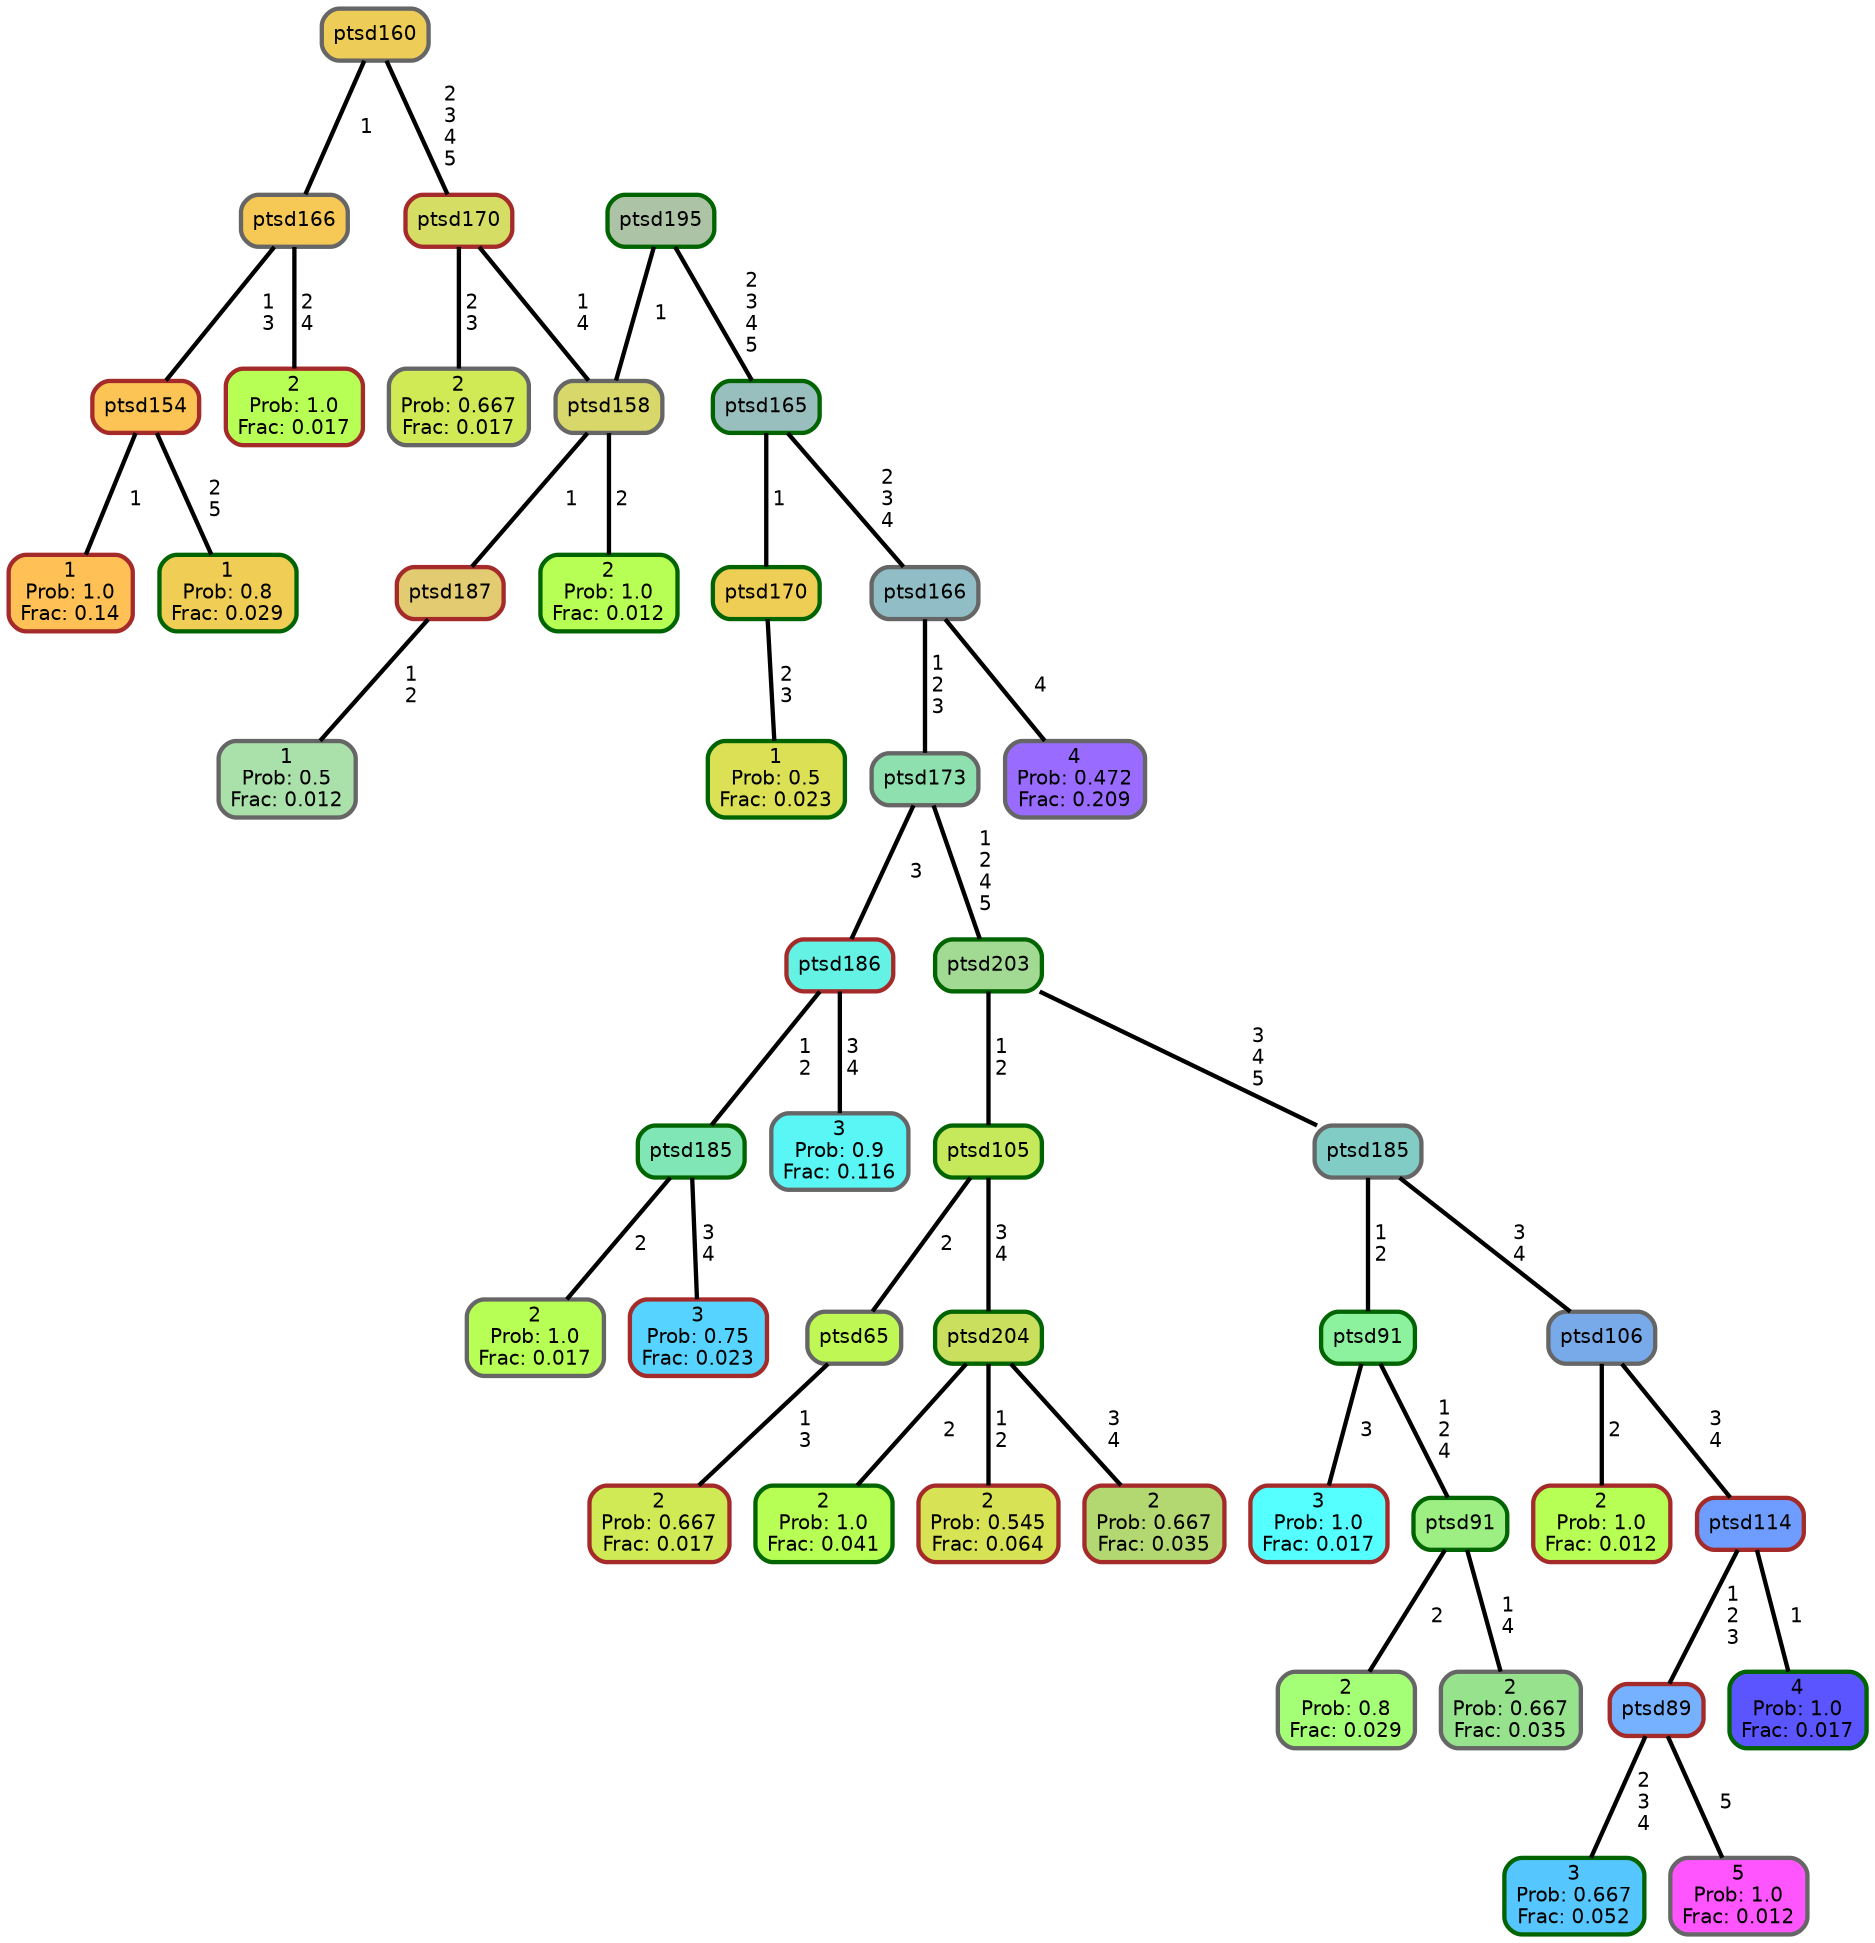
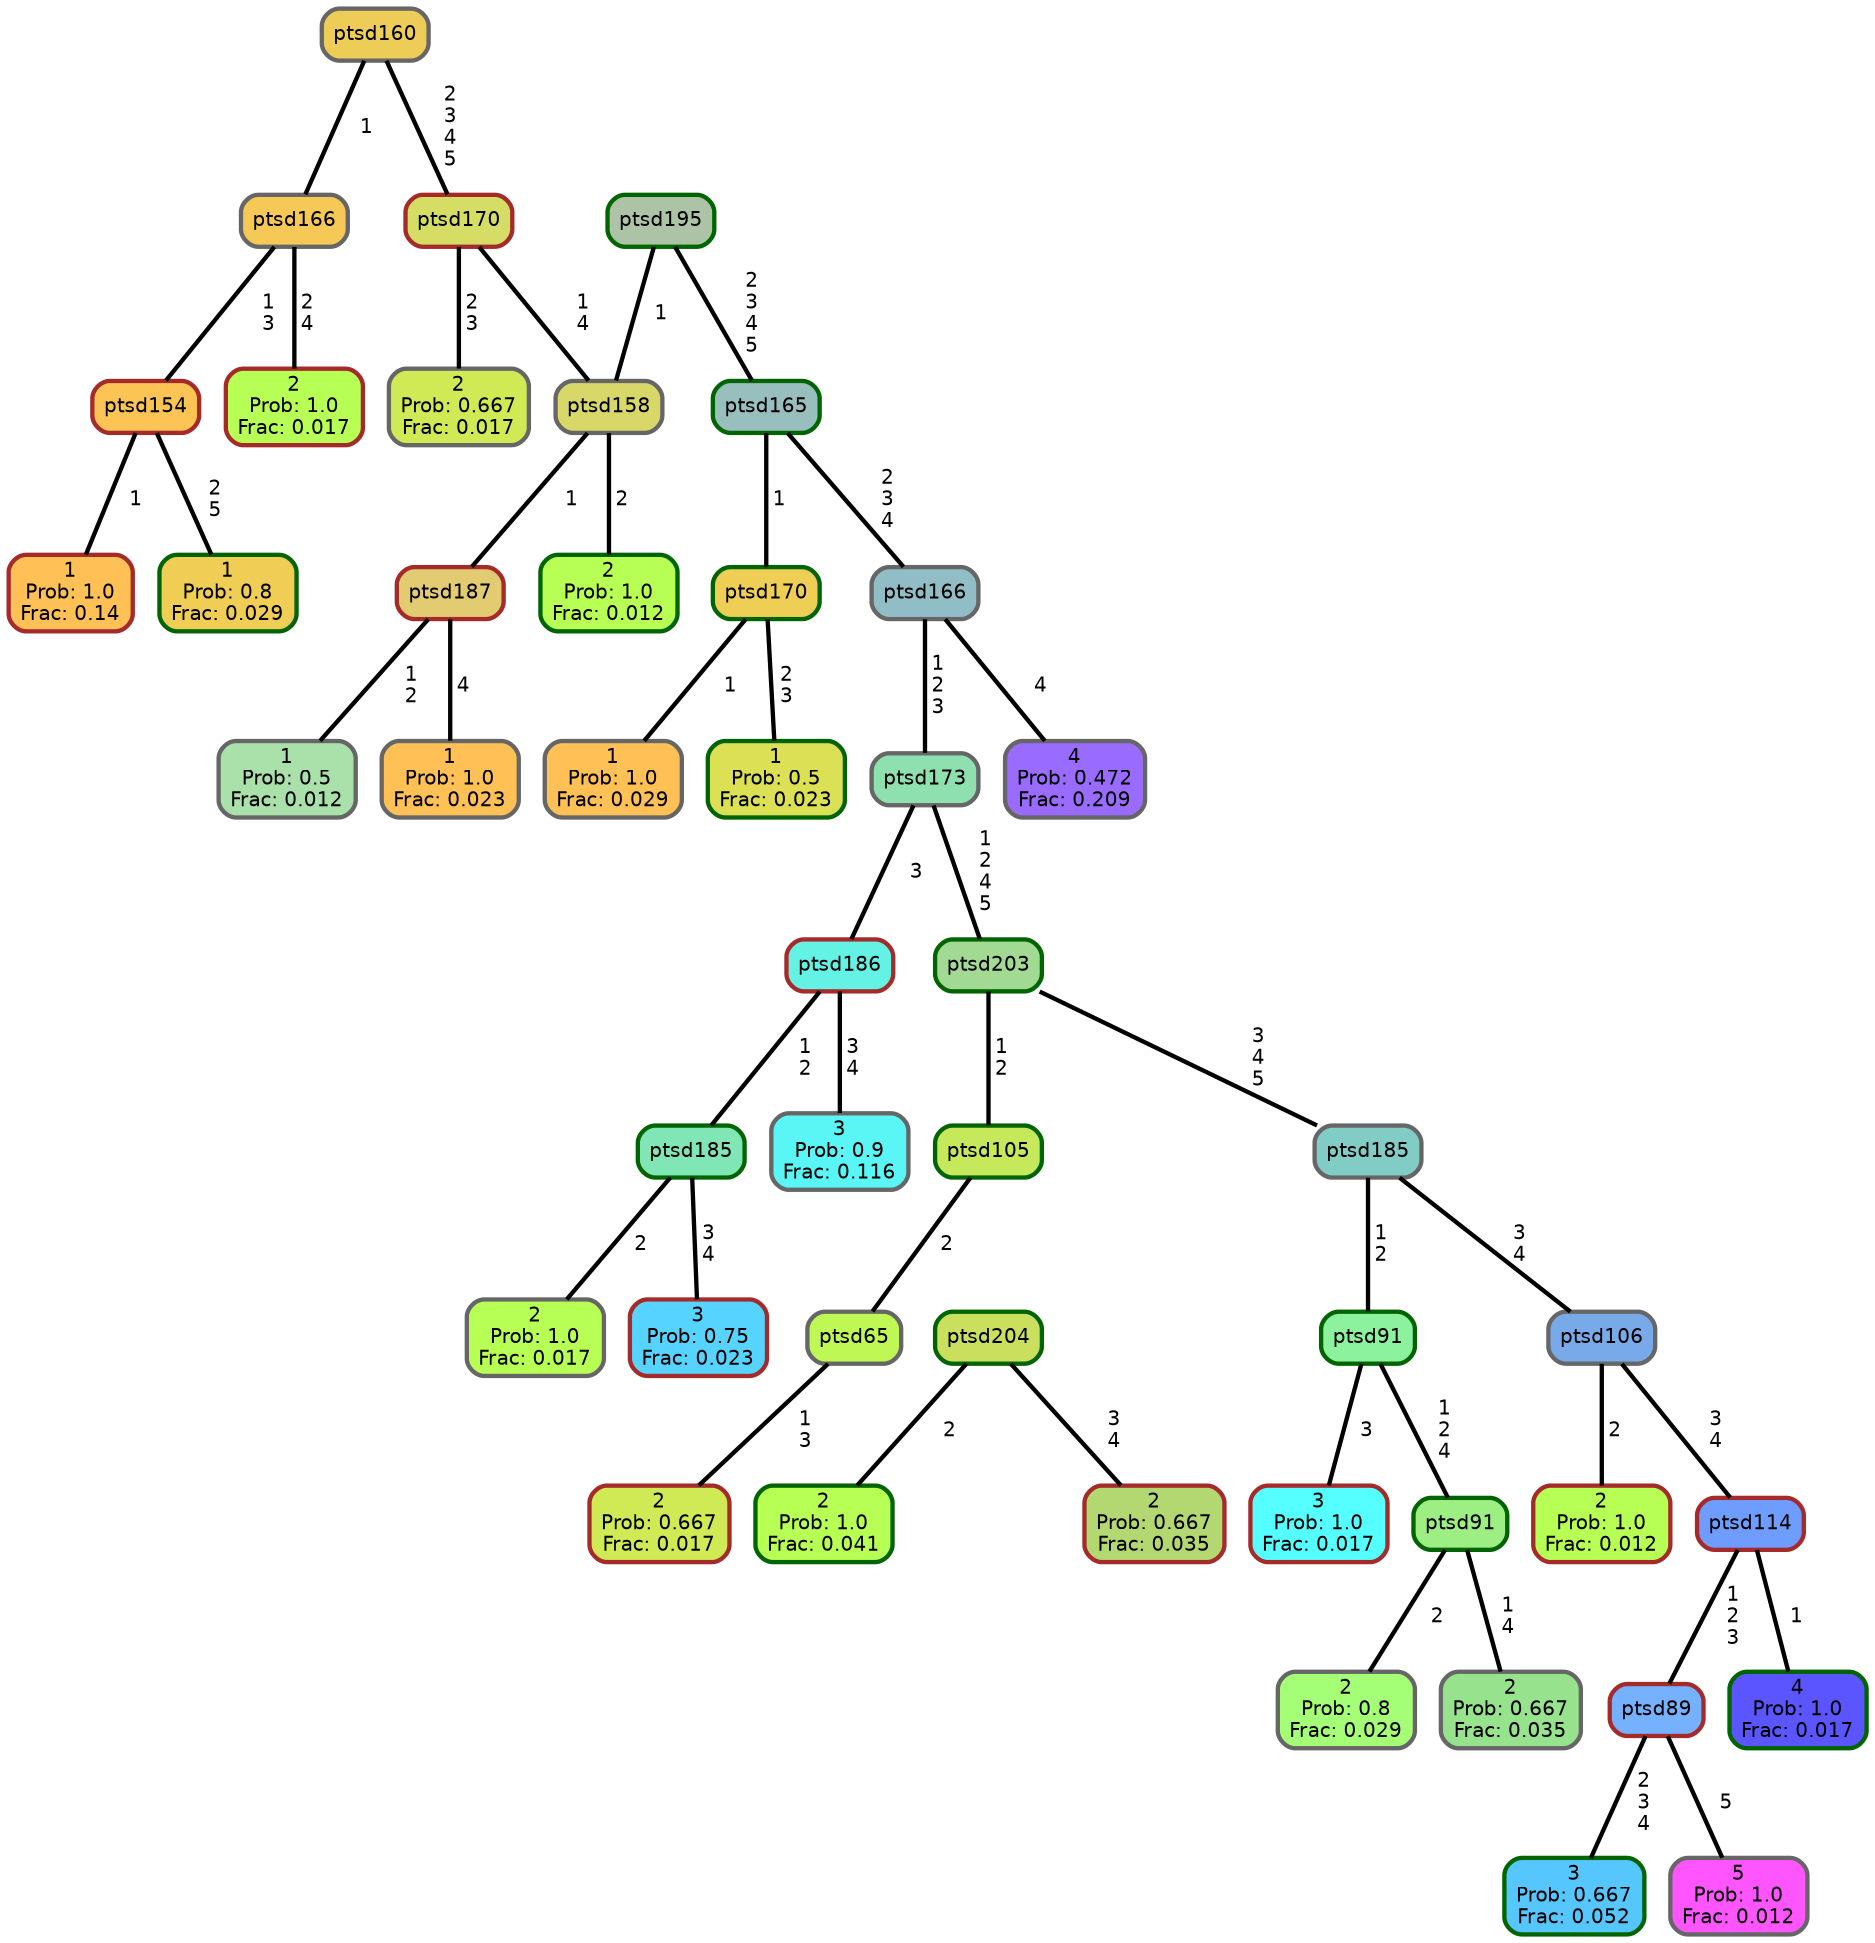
  graph {
    ranksep="0 equally"
    splines=straight
    node [color=gray40 fillcolor="#b8ff55" fontcolor=black fontname=helvetica penwidth=3 shape=box style="filled, rounded"]
    edge [color=black fontname=helvetica penwidth=3]
    n1 [color=brown fillcolor="#ffc155" label="1\nProb: 1.0\nFrac: 0.14"]
    n2 [color=brown fillcolor="#fcc355" label=ptsd154]
    n3 [color=darkgreen fillcolor="#f0cd55" label="1\nProb: 0.8\nFrac: 0.029"]
    n4 [fillcolor="#f6c855" label=ptsd166]
    n5 [color=brown label="2\nProb: 1.0\nFrac: 0.017"]
    n6 [fillcolor="#edcd58" label=ptsd160]
    n7 [color=brown fillcolor="#d5dd64" label=ptsd170]
    n8 [fillcolor="#cfea55" label="2\nProb: 0.667\nFrac: 0.017"]
    n9 [fillcolor="#d8d86a" label=ptsd158]
    n10 [color=brown fillcolor="#e2cb71" label=ptsd187]
    n11 [color=darkgreen label="2\nProb: 1.0\nFrac: 0.012"]
    n12 [fillcolor="#aae0aa" label="1\nProb: 0.5\nFrac: 0.012"]
+   n13 [fillcolor="#ffc155" label="1\nProb: 1.0\nFrac: 0.023"]
    n14 [color=darkgreen fillcolor="#adc3a5" label=ptsd195]
    n15 [color=darkgreen fillcolor="#98bfbe" label=ptsd165]
    n16 [color=darkgreen fillcolor="#efce55" label=ptsd170]
    n17 [fillcolor="#91bec6" label=ptsd166]
+   n18 [fillcolor="#ffc155" label="1\nProb: 1.0\nFrac: 0.029"]
    n19 [color=darkgreen fillcolor="#dbe055" label="1\nProb: 0.5\nFrac: 0.023"]
    n20 [fillcolor="#8ee1ae" label=ptsd173]
    n21 [fillcolor="#996cff" label="4\nProb: 0.472\nFrac: 0.209"]
    n22 [label="2\nProb: 1.0\nFrac: 0.017"]
    n23 [color=darkgreen fillcolor="#80e6b6" label=ptsd185]
    n24 [color=brown fillcolor="#56d4ff" label="3\nProb: 0.75\nFrac: 0.023"]
    n25 [color=brown fillcolor="#64f2e5" label=ptsd186]
    n26 [fillcolor="#5af6f6" label="3\nProb: 0.9\nFrac: 0.116"]
    n27 [color=darkgreen fillcolor="#a2d993" label=ptsd203]
    n28 [color=darkgreen fillcolor="#c6e85b" label=ptsd105]
    n29 [fillcolor="#82ccc6" label=ptsd185]
    n30 [color=darkgreen label="2\nProb: 1.0\nFrac: 0.041"]
    n31 [fillcolor="#bff855" label=ptsd65]
    n32 [color=brown fillcolor="#cfea55" label="2\nProb: 0.667\nFrac: 0.017"]
    n33 [color=darkgreen fillcolor="#cbdf5f" label=ptsd204]
-   n34 [color=brown fillcolor="#d8e255" label="2\nProb: 0.545\nFrac: 0.064"]
    n35 [color=brown fillcolor="#b4d871" label="2\nProb: 0.667\nFrac: 0.035"]
    n36 [color=darkgreen fillcolor="#8df29d" label=ptsd91]
    n37 [fillcolor="#78aae9" label=ptsd106]
    n38 [color=brown fillcolor="#55ffff" label="3\nProb: 1.0\nFrac: 0.017"]
    n39 [color=darkgreen fillcolor="#9def83" label=ptsd91]
    n40 [fillcolor="#a4ff77" label="2\nProb: 0.8\nFrac: 0.029"]
    n41 [fillcolor="#97e28d" label="2\nProb: 0.667\nFrac: 0.035"]
    n42 [color=brown label="2\nProb: 1.0\nFrac: 0.012"]
    n43 [color=brown fillcolor="#6f9dff" label=ptsd114]
    n44 [color=brown fillcolor="#75b1ff" label=ptsd89]
    n45 [color=darkgreen fillcolor="#5a55ff" label="4\nProb: 1.0\nFrac: 0.017"]
    n46 [color=darkgreen fillcolor="#56c6ff" label="3\nProb: 0.667\nFrac: 0.052"]
    n47 [fillcolor="#ff55ff" label="5\nProb: 1.0\nFrac: 0.012"]
    subgraph sub_1 {
      rank=same
    }
    n2 -- n1 [label=" 1"]
    n2 -- n3 [label=" 2\n 5"]
    n4 -- n2 [label=" 1\n 3"]
    n4 -- n5 [label=" 2\n 4"]
    n6 -- n4 [label=" 1"]
    n6 -- n7 [label=" 2\n 3\n 4\n 5"]
    n7 -- n8 [label=" 2\n 3"]
    n7 -- n9 [label=" 1\n 4"]
    n9 -- n10 [label=" 1"]
    n9 -- n11 [label=" 2"]
    n10 -- n12 [label=" 1\n 2"]
+   n10 -- n13 [label=" 4"]
    n14 -- n9 [label=" 1"]
    n14 -- n15 [label=" 2\n 3\n 4\n 5"]
    n15 -- n16 [label=" 1"]
    n15 -- n17 [label=" 2\n 3\n 4"]
+   n16 -- n18 [label=" 1"]
    n16 -- n19 [label=" 2\n 3"]
    n17 -- n20 [label=" 1\n 2\n 3"]
    n17 -- n21 [label=" 4"]
    n20 -- n25 [label=" 3"]
    n20 -- n27 [label=" 1\n 2\n 4\n 5"]
    n23 -- n22 [label=" 2"]
    n23 -- n24 [label=" 3\n 4"]
    n25 -- n23 [label=" 1\n 2"]
    n25 -- n26 [label=" 3\n 4"]
    n27 -- n28 [label=" 1\n 2"]
    n27 -- n29 [label=" 3\n 4\n 5"]
    n28 -- n31 [label=" 2"]
-   n28 -- n33 [label=" 3\n 4"]
    n29 -- n36 [label=" 1\n 2"]
    n29 -- n37 [label=" 3\n 4"]
    n31 -- n32 [label=" 1\n 3"]
    n33 -- n30 [label=" 2"]
-   n33 -- n34 [label=" 1\n 2"]
    n33 -- n35 [label=" 3\n 4"]
    n36 -- n38 [label=" 3"]
    n36 -- n39 [label=" 1\n 2\n 4"]
    n37 -- n42 [label=" 2"]
    n37 -- n43 [label=" 3\n 4"]
    n39 -- n40 [label=" 2"]
    n39 -- n41 [label=" 1\n 4"]
    n43 -- n44 [label=" 1\n 2\n 3"]
    n43 -- n45 [label=" 1"]
    n44 -- n46 [label=" 2\n 3\n 4"]
    n44 -- n47 [label=" 5"]
  }
